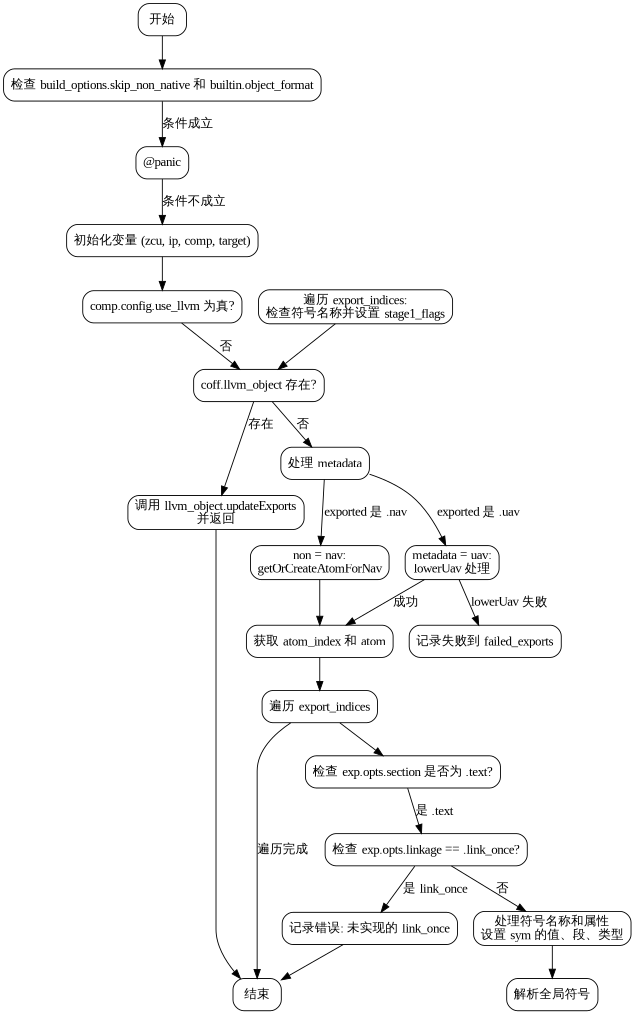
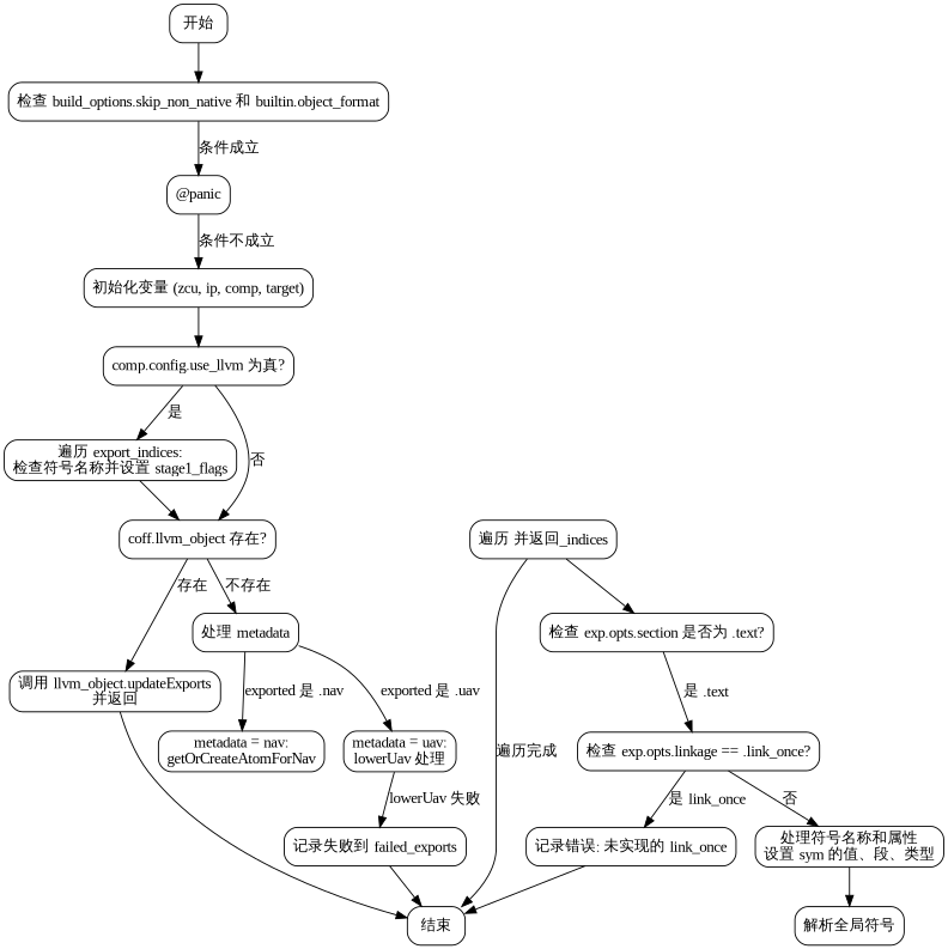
  digraph {
    fontname="Liberation Serif"
    node [fontname="Liberation Serif" shape=rectangle style=rounded]
    edge [fontname="Liberation Serif"]
    n1 [label="开始"]
    n2 [label="检查 build_options.skip_non_native 和 builtin.object_format"]
    n3 [label="@panic"]
    n4 [label="初始化变量 (zcu, ip, comp, target)"]
    n5 [label="comp.config.use_llvm 为真?"]
    n6 [label="遍历 export_indices:\n检查符号名称并设置 stage1_flags"]
    n7 [label="coff.llvm_object 存在?"]
    n8 [label="调用 llvm_object.updateExports\n并返回"]
    n9 [label="处理 metadata"]
    n10 [label="结束"]
-   n11 [label="non = nav:\ngetOrCreateAtomForNav"]
+   n11 [label="metadata = nav:\ngetOrCreateAtomForNav"]
    n12 [label="metadata = uav:\nlowerUav 处理"]
-   n13 [label="获取 atom_index 和 atom"]
    n14 [label="记录失败到 failed_exports"]
-   n15 [label="遍历 export_indices"]
+   n15 [label="遍历 并返回_indices"]
    n16 [label="检查 exp.opts.section 是否为 .text?"]
    n17 [label="检查 exp.opts.linkage == .link_once?"]
    n18 [label="记录错误: 未实现的 link_once"]
    n19 [label="处理符号名称和属性\n设置 sym 的值、段、类型"]
    n20 [label="解析全局符号"]
    n1 -> n2
    n2 -> n3 [label="条件成立"]
    n3 -> n4 [label="条件不成立"]
    n4 -> n5
+   n5 -> n6 [label="是"]
    n5 -> n7 [label="否"]
    n6 -> n7
    n7 -> n8 [label="存在"]
-   n7 -> n9 [label="否"]
+   n7 -> n9 [label="不存在"]
    n8 -> n10
    n9 -> n11 [label="exported 是 .nav"]
    n9 -> n12 [label="exported 是 .uav"]
-   n11 -> n13
-   n12 -> n13 [label="成功"]
    n12 -> n14 [label="lowerUav 失败"]
-   n13 -> n15
+   n14 -> n10
    n15 -> n10 [label="遍历完成"]
    n15 -> n16
    n16 -> n17 [label="是 .text"]
    n17 -> n18 [label="是 link_once"]
    n17 -> n19 [label="否"]
    n18 -> n10
    n19 -> n20
  }
